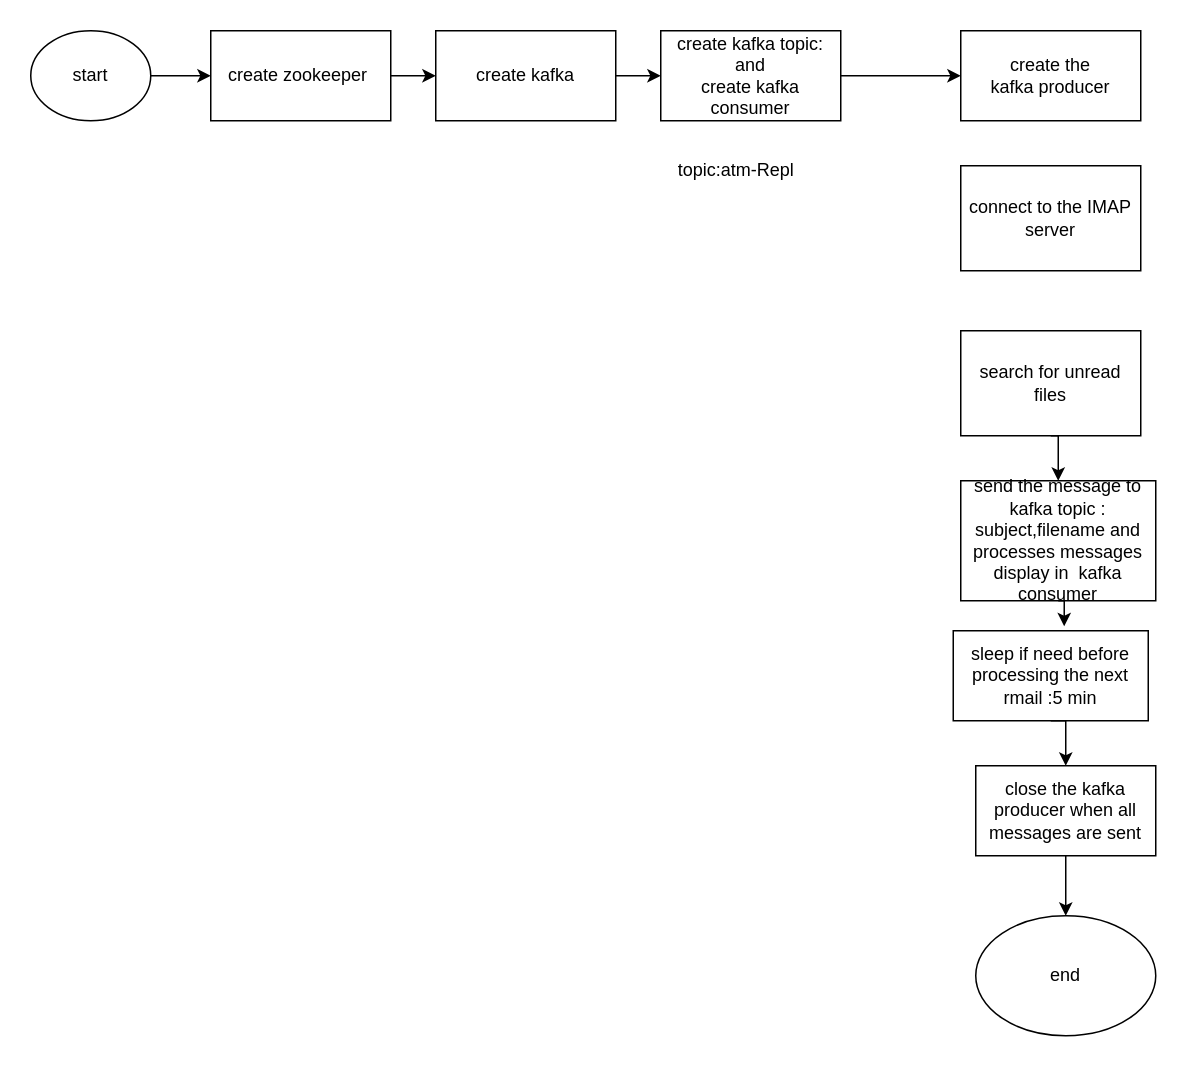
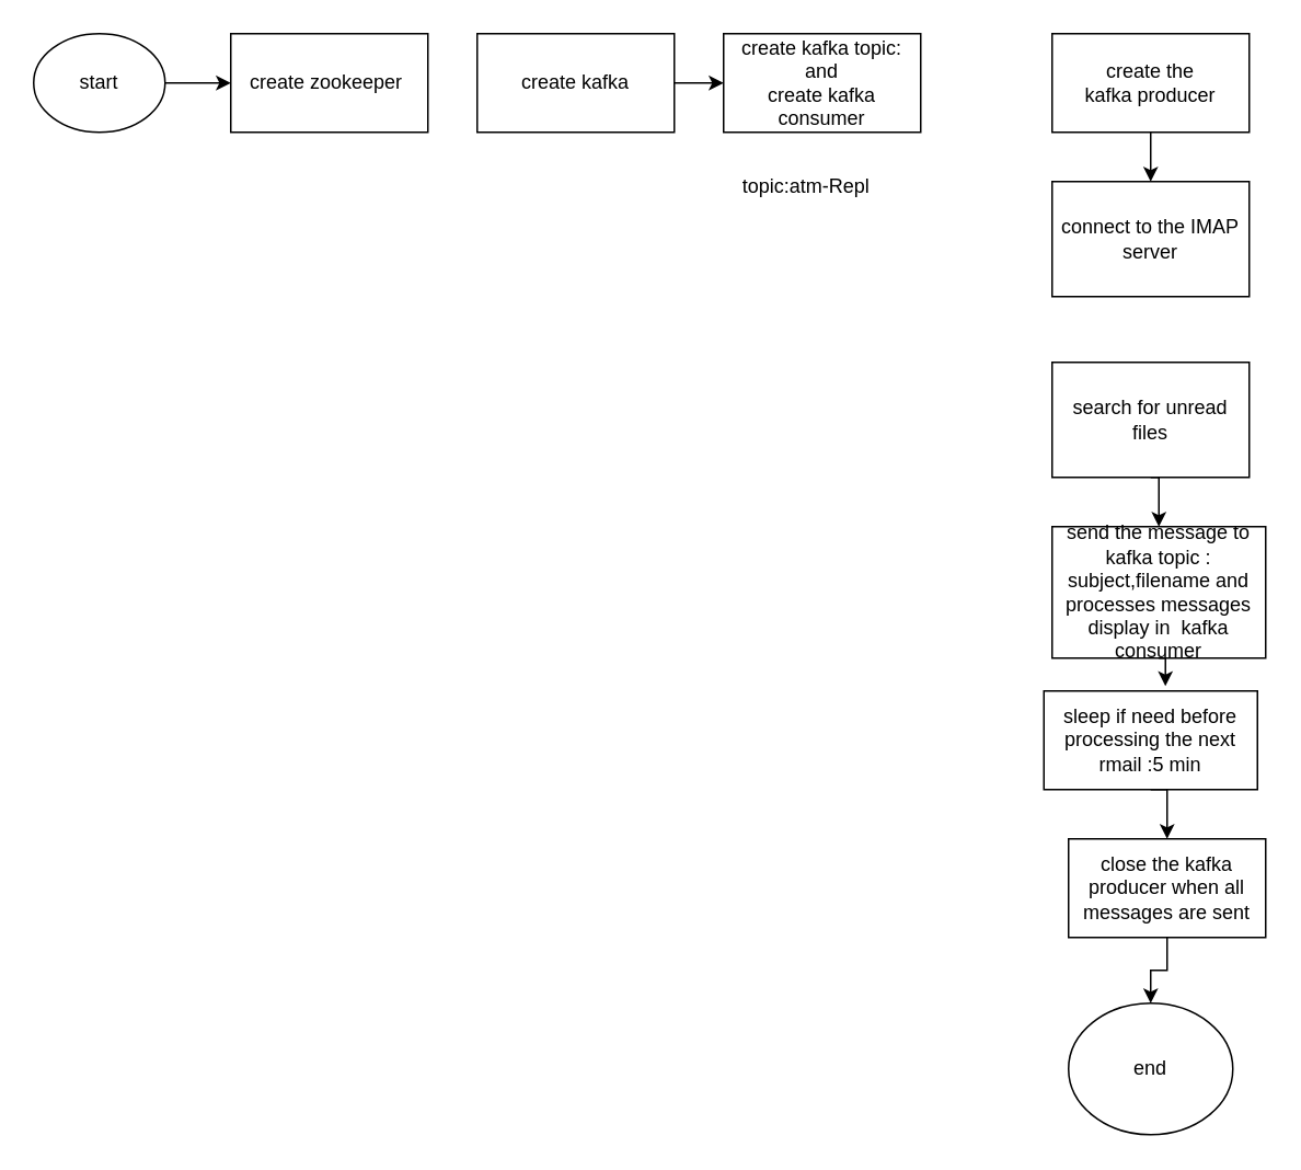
  <mxCell id="0" />
  <mxCell id="1" parent="0" />
  <mxCell id="2" style="edgeStyle=orthogonalEdgeStyle;rounded=0;orthogonalLoop=1;jettySize=auto;html=1;exitX=1;exitY=0.5;exitDx=0;exitDy=0;entryX=0;entryY=0.5;entryDx=0;entryDy=0;" parent="1" source="3" target="14" edge="1"><mxGeometry relative="1" as="geometry" /></mxCell>
  <mxCell id="3" value="start" style="ellipse;whiteSpace=wrap;html=1;" parent="1" vertex="1"><mxGeometry x="20" y="20" width="80" height="60" as="geometry" /></mxCell>
  <mxCell id="4" style="edgeStyle=orthogonalEdgeStyle;rounded=0;orthogonalLoop=1;jettySize=auto;html=1;exitX=0.5;exitY=1;exitDx=0;exitDy=0;entryX=0.5;entryY=0;entryDx=0;entryDy=0;" parent="1" source="5" target="8" edge="1"><mxGeometry relative="1" as="geometry" /></mxCell>
  <mxCell id="5" value="search for unread files" style="rounded=0;whiteSpace=wrap;html=1;" parent="1" vertex="1"><mxGeometry x="640" y="220" width="120" height="70" as="geometry" /></mxCell>
  <mxCell id="6" value="connect to the IMAP server" style="rounded=0;whiteSpace=wrap;html=1;" parent="1" vertex="1"><mxGeometry x="640" y="110" width="120" height="70" as="geometry" /></mxCell>
  <mxCell id="7" style="edgeStyle=orthogonalEdgeStyle;rounded=0;orthogonalLoop=1;jettySize=auto;html=1;exitX=0.5;exitY=1;exitDx=0;exitDy=0;entryX=0.569;entryY=-0.05;entryDx=0;entryDy=0;entryPerimeter=0;" parent="1" source="8" target="10" edge="1"><mxGeometry relative="1" as="geometry" /></mxCell>
  <mxCell id="8" value="send the message to kafka topic :&lt;br&gt;subject,filename and processes messages display in&amp;nbsp; kafka consumer" style="rounded=0;whiteSpace=wrap;html=1;" parent="1" vertex="1"><mxGeometry x="640" y="320" width="130" height="80" as="geometry" /></mxCell>
  <mxCell id="9" style="edgeStyle=orthogonalEdgeStyle;rounded=0;orthogonalLoop=1;jettySize=auto;html=1;exitX=0.5;exitY=1;exitDx=0;exitDy=0;entryX=0.5;entryY=0;entryDx=0;entryDy=0;" parent="1" source="10" target="12" edge="1"><mxGeometry relative="1" as="geometry" /></mxCell>
  <mxCell id="10" value="sleep if need before processing the next rmail :5 min" style="rounded=0;whiteSpace=wrap;html=1;" parent="1" vertex="1"><mxGeometry x="635" y="420" width="130" height="60" as="geometry" /></mxCell>
  <mxCell id="11" style="edgeStyle=orthogonalEdgeStyle;rounded=0;orthogonalLoop=1;jettySize=auto;html=1;exitX=0.5;exitY=1;exitDx=0;exitDy=0;entryX=0.5;entryY=0;entryDx=0;entryDy=0;" parent="1" source="12" target="19" edge="1"><mxGeometry relative="1" as="geometry" /></mxCell>
  <mxCell id="12" value="close the kafka producer when all messages are sent" style="rounded=0;whiteSpace=wrap;html=1;" parent="1" vertex="1"><mxGeometry x="650" y="510" width="120" height="60" as="geometry" /></mxCell>
- <mxCell id="13" style="edgeStyle=orthogonalEdgeStyle;rounded=0;orthogonalLoop=1;jettySize=auto;html=1;exitX=1;exitY=0.5;exitDx=0;exitDy=0;" parent="1" source="14" target="16" edge="1"><mxGeometry relative="1" as="geometry" /></mxCell>
  <mxCell id="14" value="create zookeeper&amp;nbsp;" style="rounded=0;whiteSpace=wrap;html=1;" parent="1" vertex="1"><mxGeometry x="140" y="20" width="120" height="60" as="geometry" /></mxCell>
  <mxCell id="15" style="edgeStyle=orthogonalEdgeStyle;rounded=0;orthogonalLoop=1;jettySize=auto;html=1;exitX=1;exitY=0.5;exitDx=0;exitDy=0;entryX=0;entryY=0.5;entryDx=0;entryDy=0;" parent="1" source="16" target="18" edge="1"><mxGeometry relative="1" as="geometry" /></mxCell>
  <mxCell id="16" value="create kafka" style="rounded=0;whiteSpace=wrap;html=1;" parent="1" vertex="1"><mxGeometry x="290" y="20" width="120" height="60" as="geometry" /></mxCell>
- <mxCell id="17" style="edgeStyle=orthogonalEdgeStyle;rounded=0;orthogonalLoop=1;jettySize=auto;html=1;exitX=1;exitY=0.5;exitDx=0;exitDy=0;entryX=0;entryY=0.5;entryDx=0;entryDy=0;" parent="1" source="18" target="21" edge="1"><mxGeometry relative="1" as="geometry" /></mxCell>
  <mxCell id="18" value="create kafka topic:&lt;br&gt;and &lt;br&gt;create kafka consumer" style="rounded=0;whiteSpace=wrap;html=1;" parent="1" vertex="1"><mxGeometry x="440" y="20" width="120" height="60" as="geometry" /></mxCell>
- <mxCell id="19" value="end" style="ellipse;whiteSpace=wrap;html=1;" parent="1" vertex="1"><mxGeometry x="650" y="610" width="120" height="80" as="geometry" /></mxCell>
+ <mxCell id="19" value="end" style="ellipse;whiteSpace=wrap;html=1;" parent="1" vertex="1"><mxGeometry x="650" y="610" width="100" height="80" as="geometry" /></mxCell>
+ <mxCell id="20" value="" style="edgeStyle=orthogonalEdgeStyle;rounded=0;orthogonalLoop=1;jettySize=auto;html=1;" parent="1" source="21" target="6" edge="1"><mxGeometry relative="1" as="geometry" /></mxCell>
  <mxCell id="21" value="create the kafka&amp;nbsp;producer" style="rounded=0;whiteSpace=wrap;html=1;" parent="1" vertex="1"><mxGeometry x="640" y="20" width="120" height="60" as="geometry" /></mxCell>
  <mxCell id="22" value="topic:atm-Repl" style="text;html=1;align=center;verticalAlign=middle;resizable=0;points=[];autosize=1;strokeColor=none;fillColor=none;" vertex="1" parent="1"><mxGeometry x="440" y="98" width="100" height="30" as="geometry" /></mxCell>
